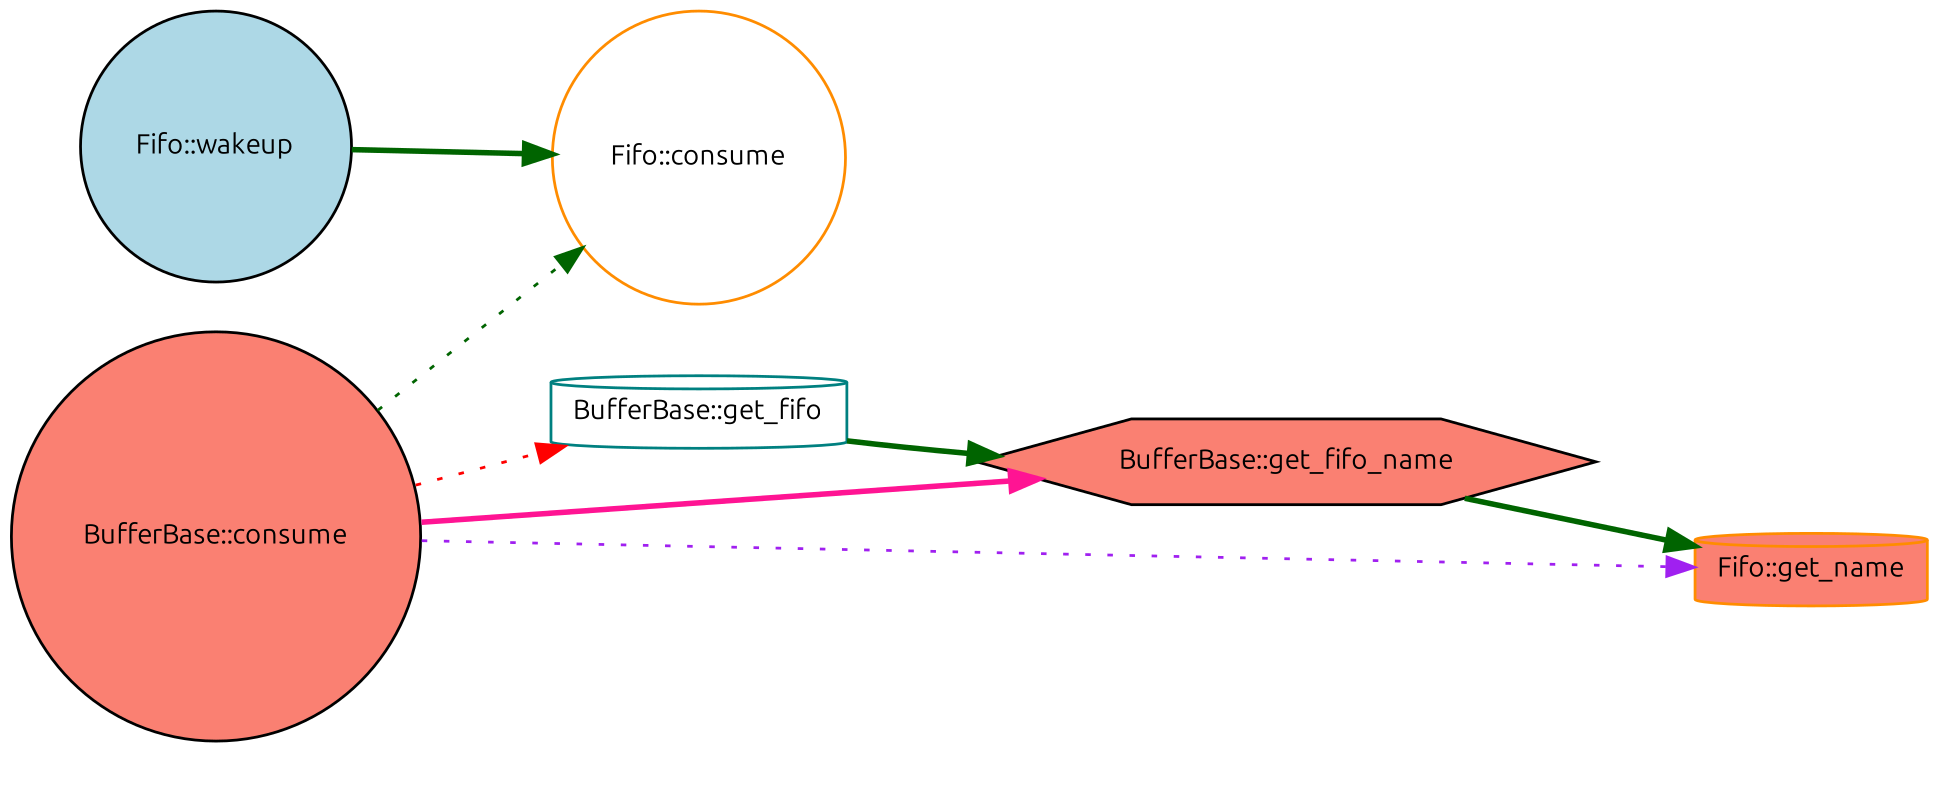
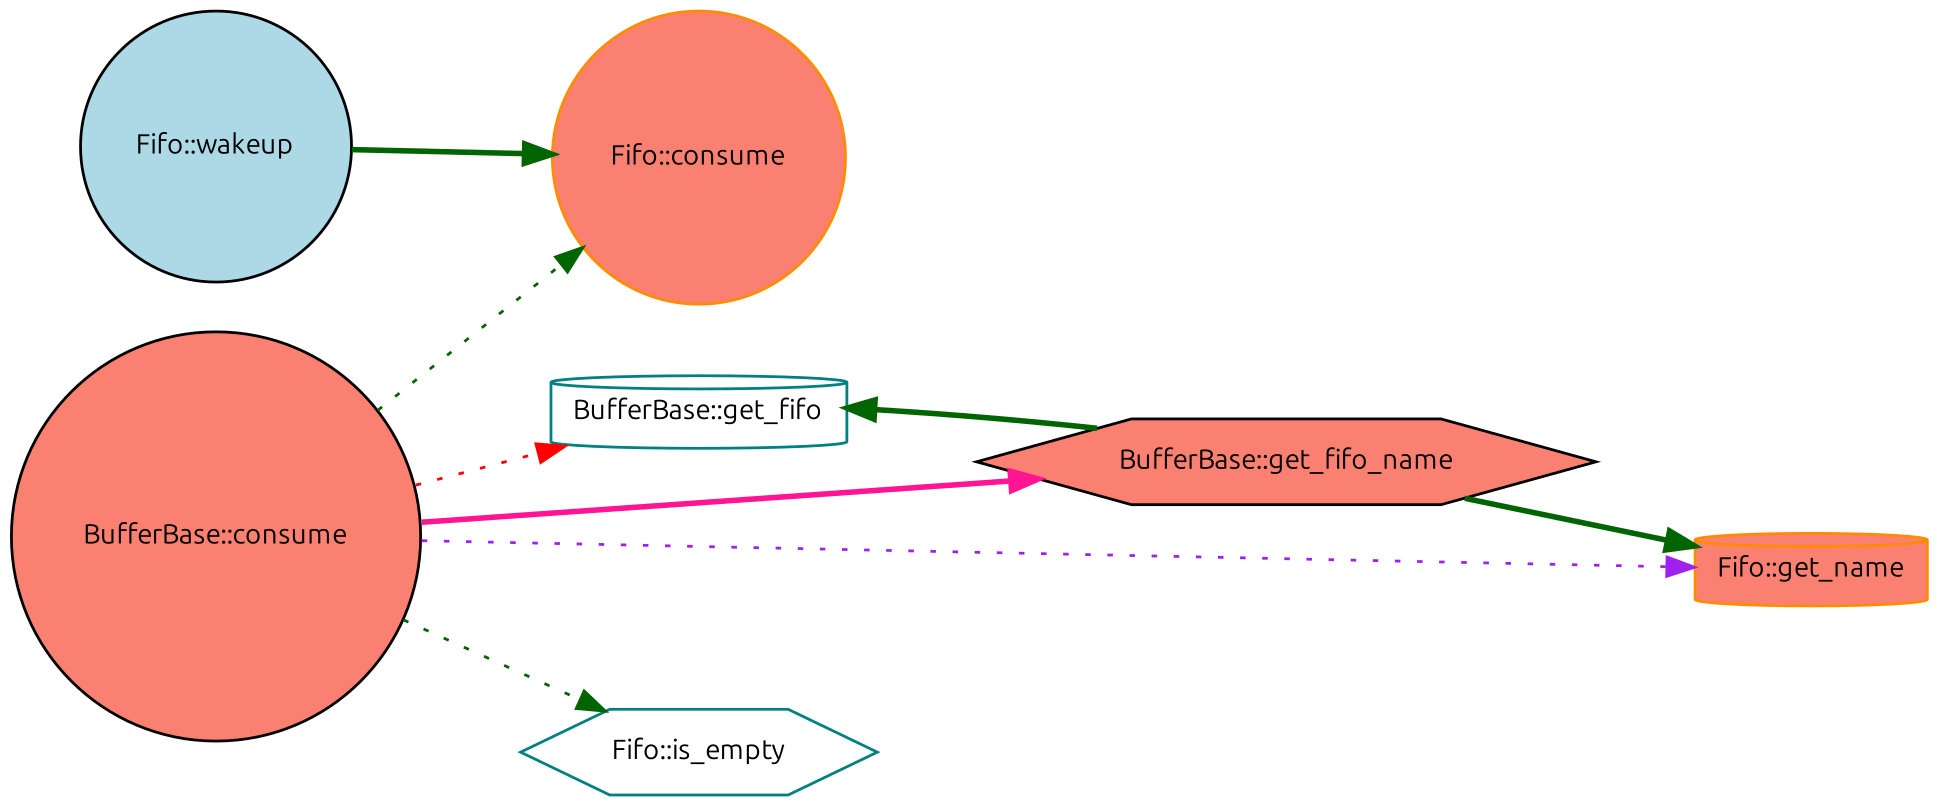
  digraph {
    fontname=Ubuntu
    rankdir=LR
    node [color=black fillcolor=salmon fontname=Ubuntu fontsize=10 shape=circle style=filled]
    edge [color=darkgreen fontname=Ubuntu fontsize=10 labelfontname=Helvetica labelfontsize=10 style=dotted]
    n1 [fontcolor=black height=0.2 label="BufferBase::consume" width=0.4]
-   n2 [color=darkorange fillcolor=white height=0.2 label="Fifo::consume" width=0.4]
+   n2 [color=darkorange height=0.2 label="Fifo::consume" width=0.4]
    n3 [color=teal fillcolor=white height=0.2 label="BufferBase::get_fifo" shape=cylinder width=0.4]
    n4 [height=0.2 label="BufferBase::get_fifo_name" shape=hexagon width=0.4]
    n5 [color=darkorange height=0.2 label="Fifo::get_name" shape=cylinder width=0.4]
+   n6 [color=teal fillcolor=white height=0.2 label="Fifo::is_empty" shape=hexagon width=0.4]
    n7 [fillcolor=lightblue height=0.2 label="Fifo::wakeup" width=0.4]
    n1 -> n2
    n1 -> n3 [color=red]
    n1 -> n4 [color=deeppink style=bold]
    n1 -> n5 [color=purple]
-   n3 -> n4 [style=bold]
+   n1 -> n6
+   n4 -> n3 [style=bold]
    n4 -> n5 [style=bold]
    n7 -> n2 [style=bold]
  }
